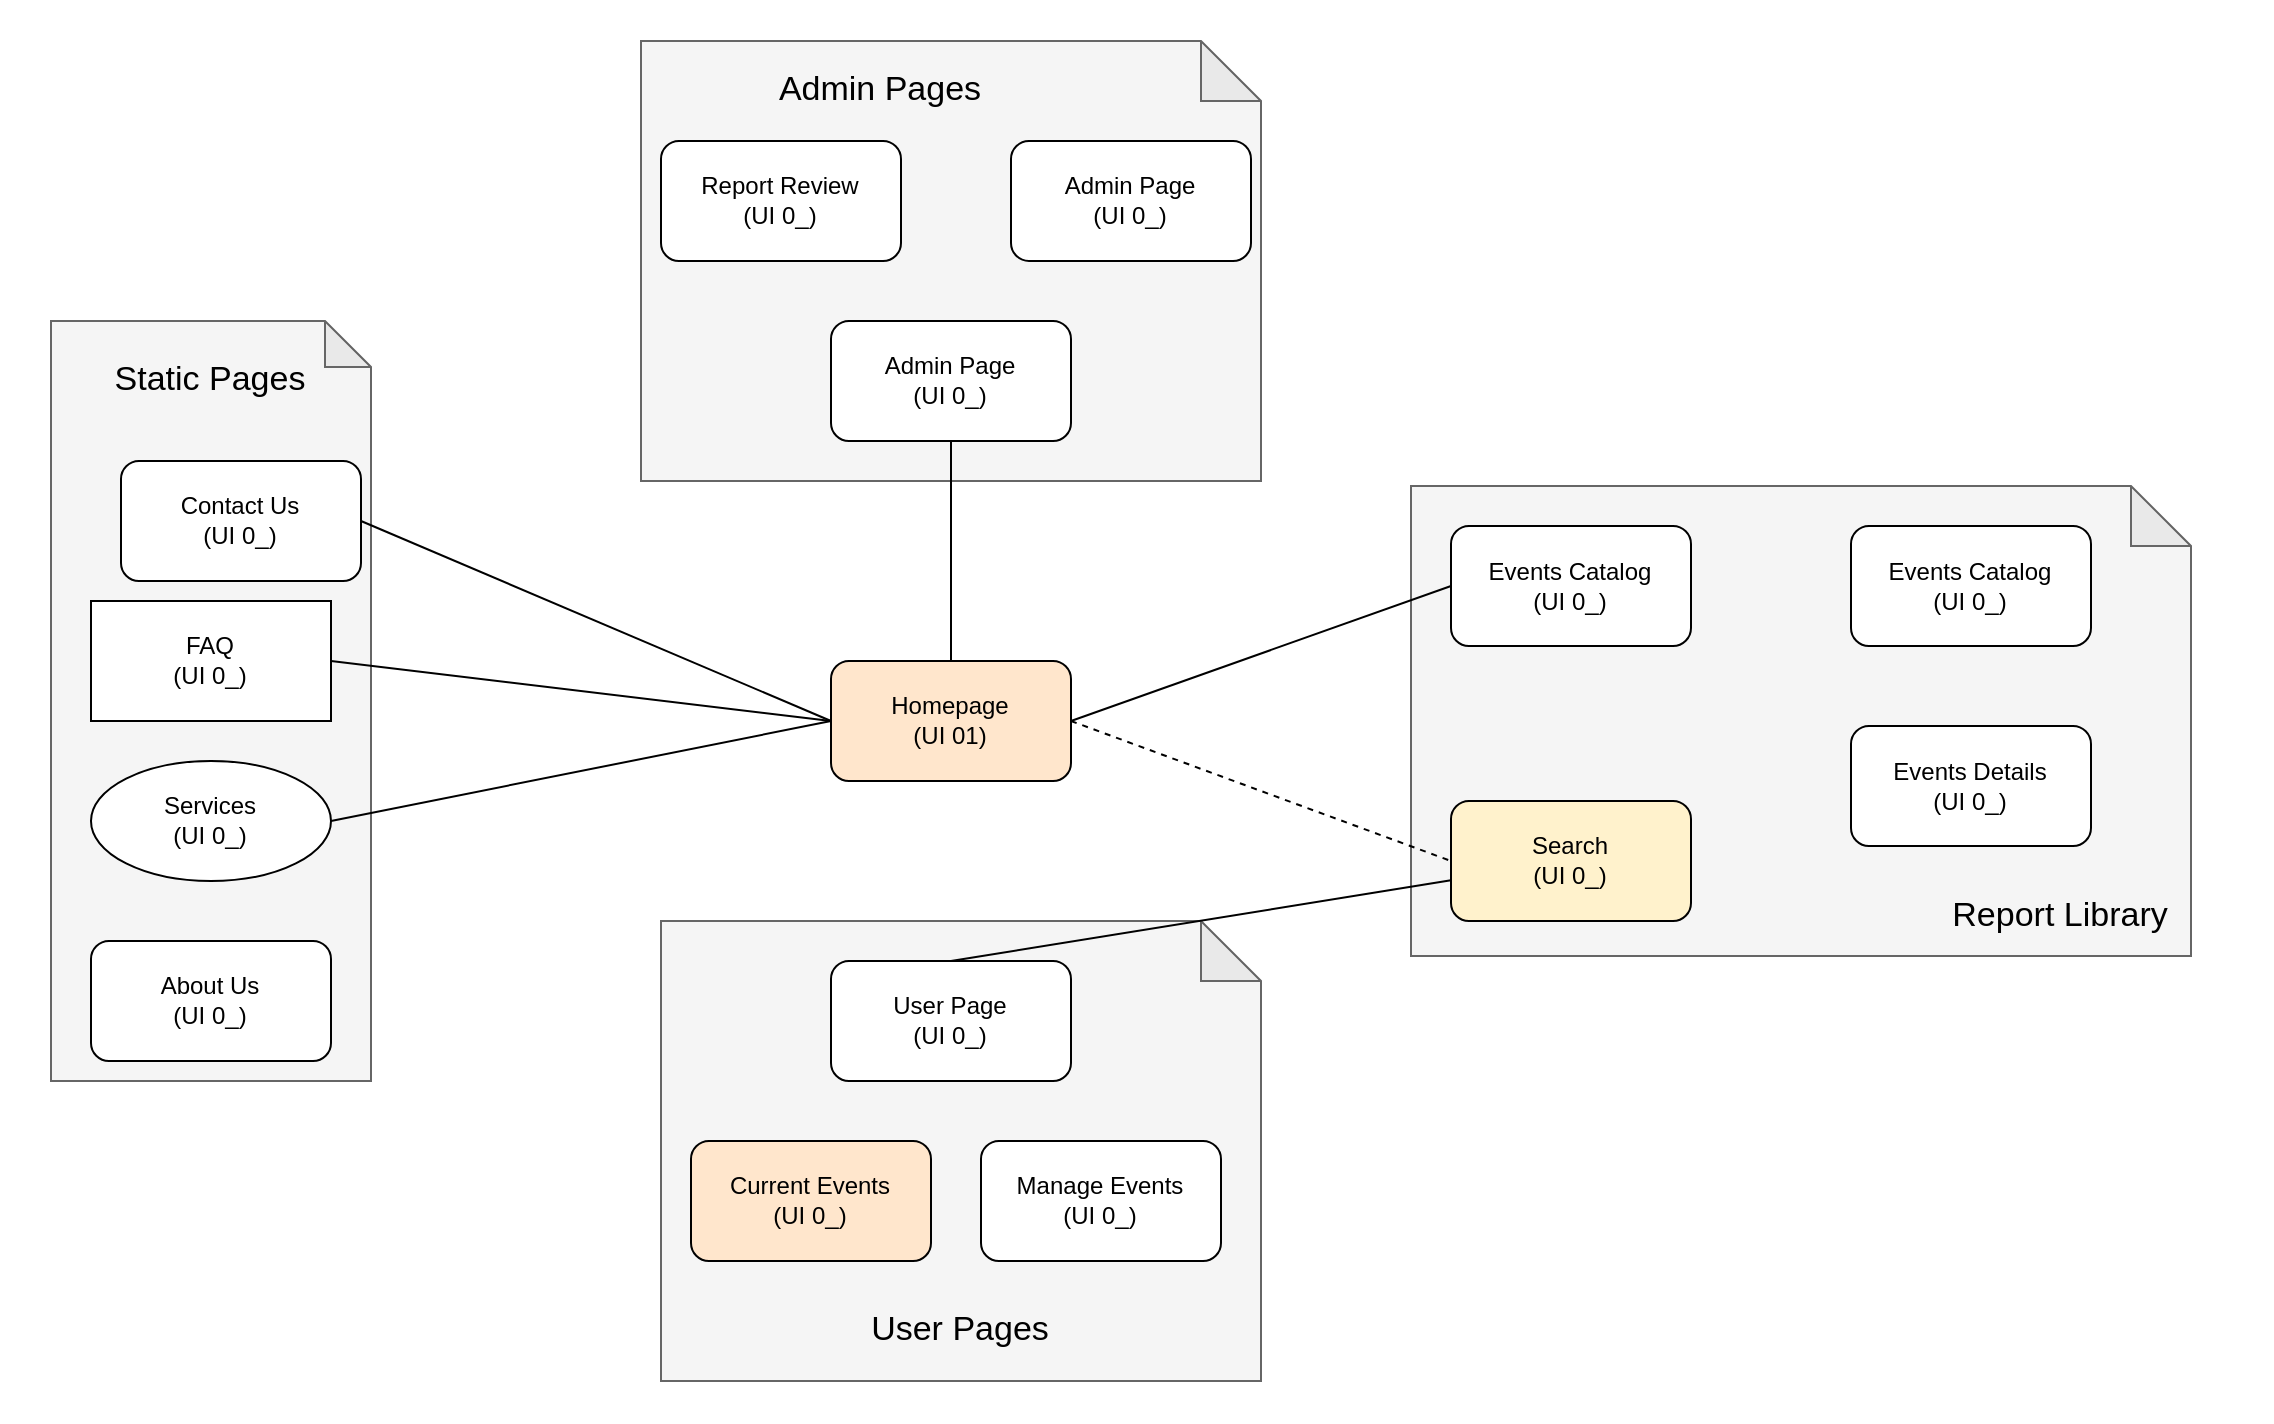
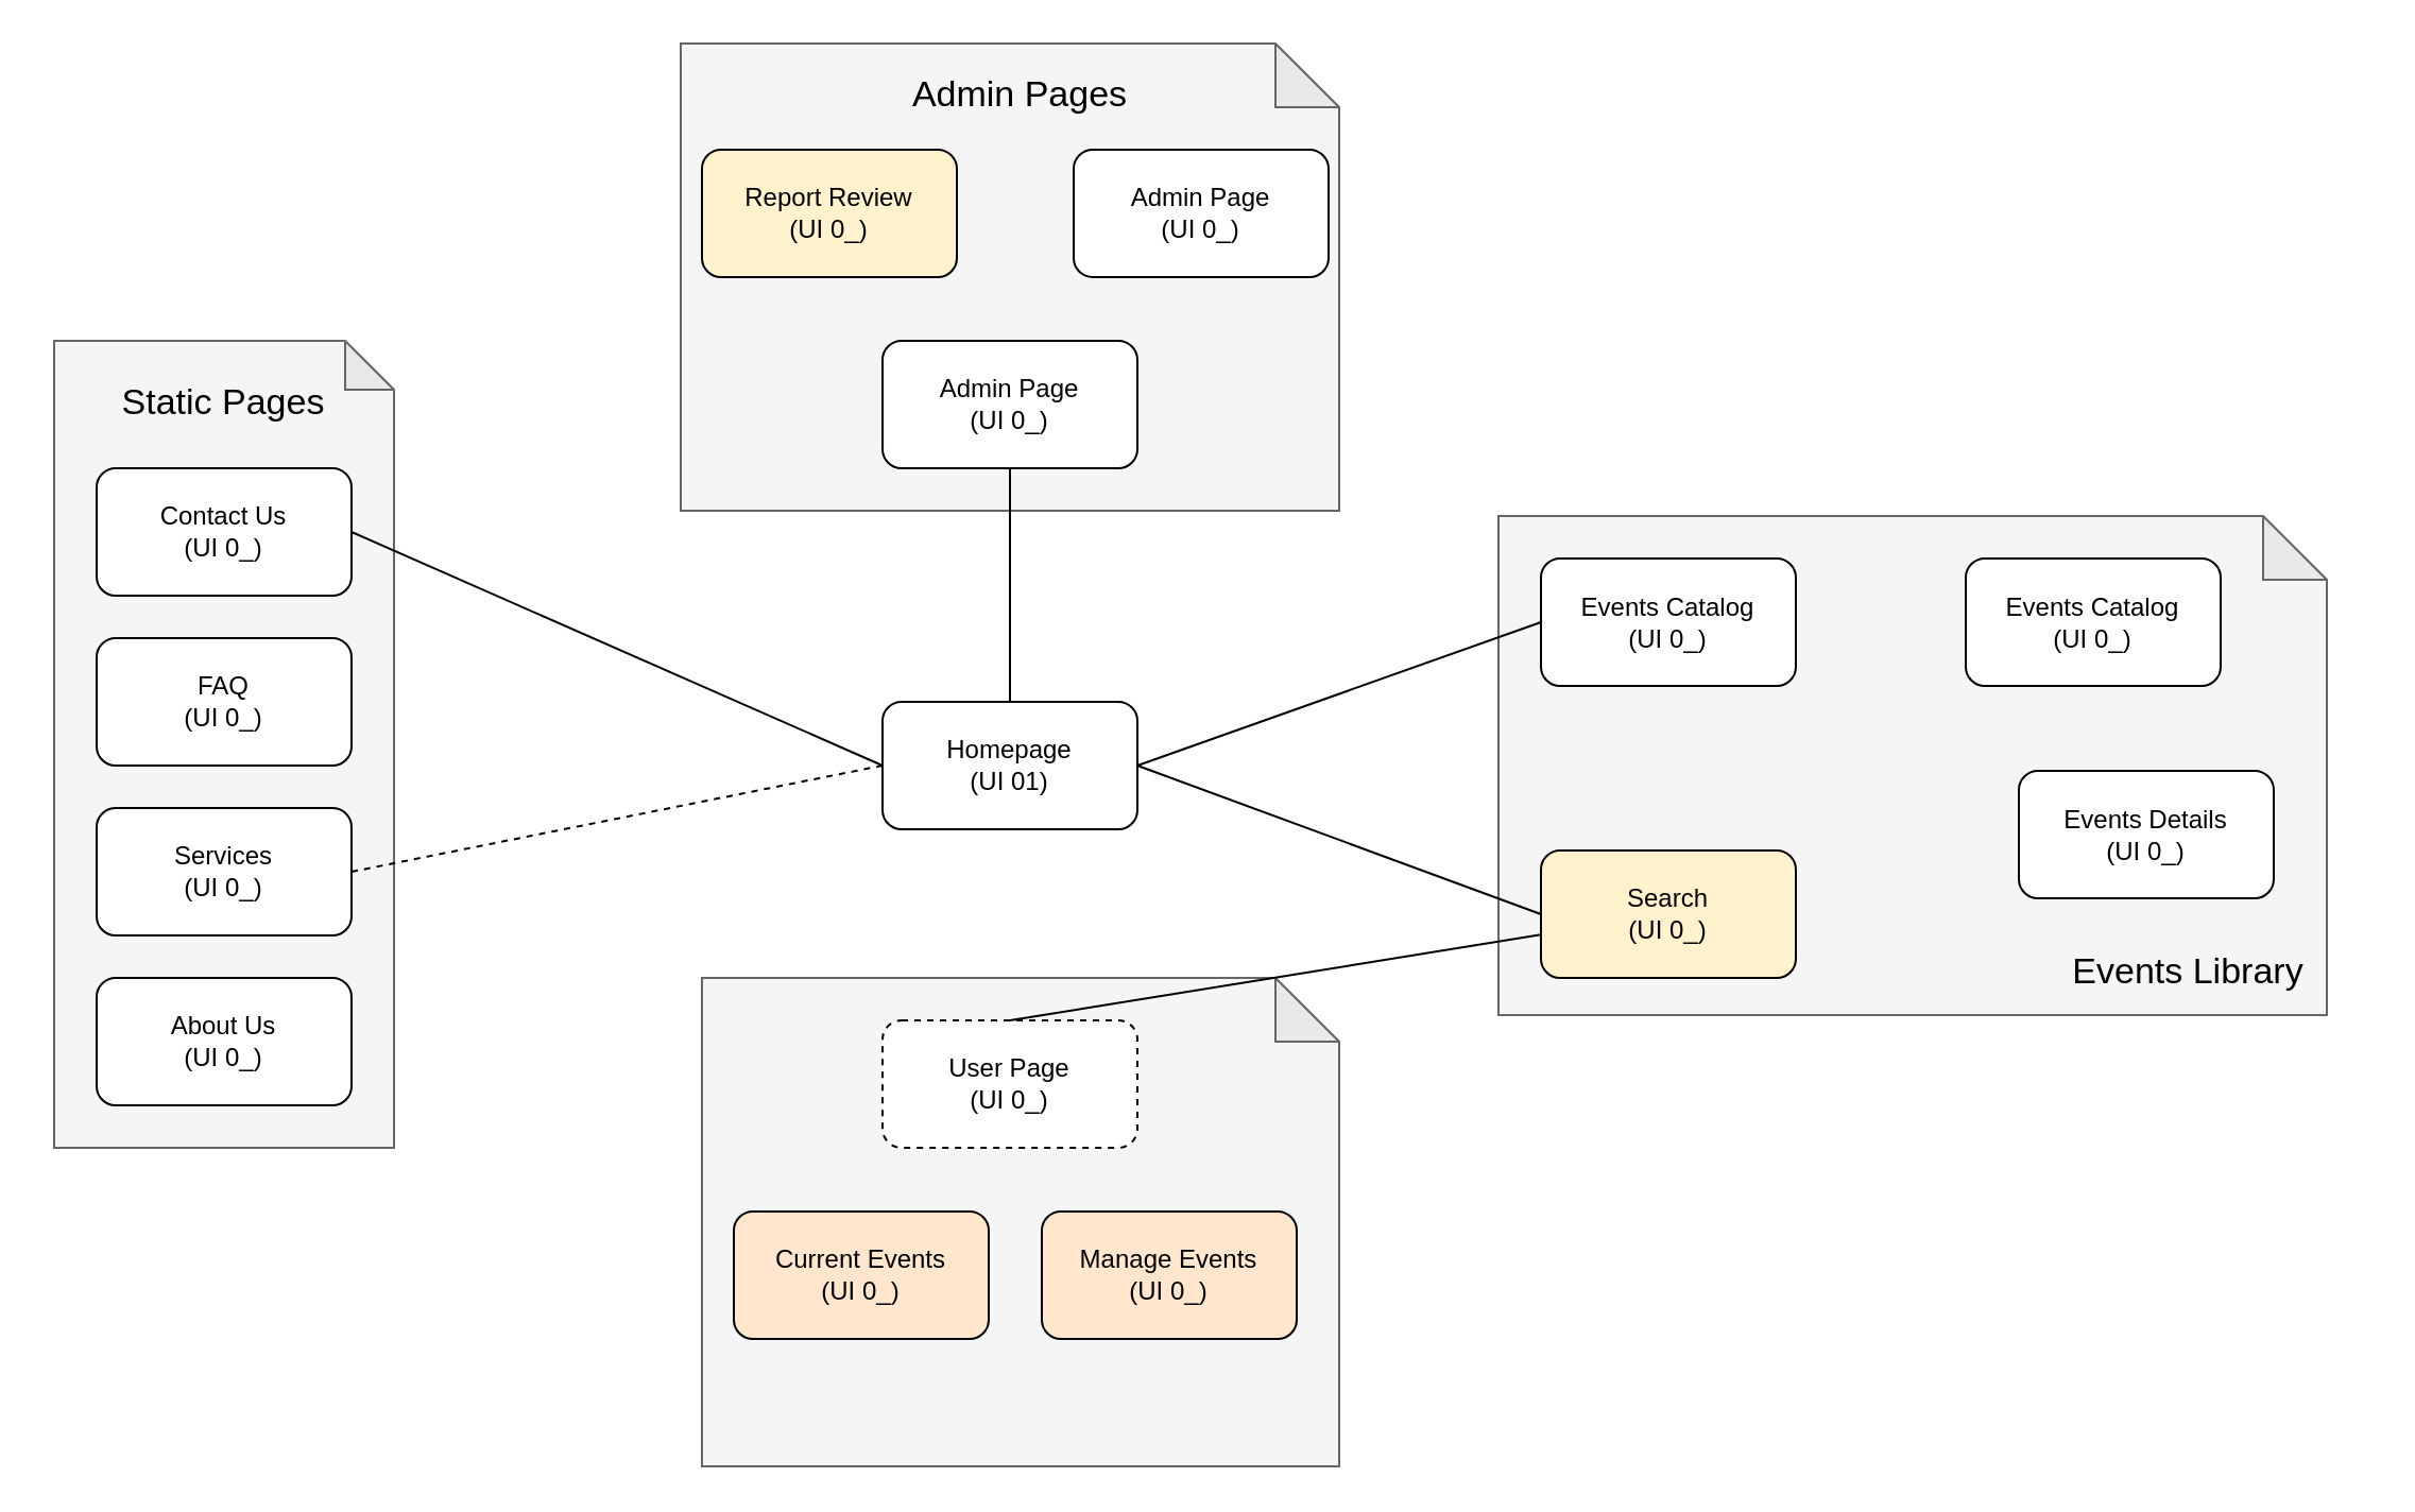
  <mxCell id="0" />
  <mxCell id="1" parent="0" />
  <mxCell id="2" value="" style="shape=note;whiteSpace=wrap;html=1;backgroundOutline=1;darkOpacity=0.05;fillColor=#f5f5f5;fontColor=#333333;strokeColor=#666666;" vertex="1" parent="1"><mxGeometry x="705" y="242.5" width="390" height="235" as="geometry" /></mxCell>
  <mxCell id="3" value="" style="shape=note;whiteSpace=wrap;html=1;backgroundOutline=1;darkOpacity=0.05;fillColor=#f5f5f5;fontColor=#333333;strokeColor=#666666;" vertex="1" parent="1"><mxGeometry x="330" y="460" width="300" height="230" as="geometry" /></mxCell>
  <mxCell id="4" value="" style="shape=note;whiteSpace=wrap;html=1;backgroundOutline=1;darkOpacity=0.05;fillColor=#f5f5f5;fontColor=#333333;strokeColor=#666666;" vertex="1" parent="1"><mxGeometry x="320" y="20" width="310" height="220" as="geometry" /></mxCell>
  <mxCell id="5" value="" style="shape=note;whiteSpace=wrap;html=1;backgroundOutline=1;darkOpacity=0.05;size=23;fillColor=#f5f5f5;fontColor=#333333;strokeColor=#666666;" vertex="1" parent="1"><mxGeometry x="25" y="160" width="160" height="380" as="geometry" /></mxCell>
- <mxCell id="6" value="&lt;div&gt;Contact Us&lt;/div&gt;&lt;div&gt;(UI 0_)&lt;br&gt;&lt;/div&gt;" style="rounded=1;whiteSpace=wrap;html=1;" vertex="1" parent="1"><mxGeometry x="60" y="230" width="120" height="60" as="geometry" /></mxCell>
- <mxCell id="7" value="&lt;div&gt;FAQ&lt;/div&gt;&lt;div&gt;(UI 0_)&lt;br&gt;&lt;/div&gt;" style="whiteSpace=wrap;html=1;rounded=0;" vertex="1" parent="1"><mxGeometry x="45" y="300" width="120" height="60" as="geometry" /></mxCell>
- <mxCell id="8" value="&lt;div&gt;Services&lt;/div&gt;&lt;div&gt;(UI 0_)&lt;br&gt;&lt;/div&gt;" style="ellipse;whiteSpace=wrap;html=1;" vertex="1" parent="1"><mxGeometry x="45" y="380" width="120" height="60" as="geometry" /></mxCell>
- <mxCell id="9" value="&lt;div&gt;About Us&lt;/div&gt;&lt;div&gt;(UI 0_)&lt;br&gt;&lt;/div&gt;" style="rounded=1;whiteSpace=wrap;html=1;" vertex="1" parent="1"><mxGeometry x="45" y="470" width="120" height="60" as="geometry" /></mxCell>
- <mxCell id="10" value="&lt;div&gt;Homepage&lt;/div&gt;&lt;div&gt;(UI 01)&lt;br&gt;&lt;/div&gt;" style="rounded=1;whiteSpace=wrap;html=1;fillColor=#ffe6cc;" vertex="1" parent="1"><mxGeometry x="415" y="330" width="120" height="60" as="geometry" /></mxCell>
+ <mxCell id="6" value="&lt;div&gt;Contact Us&lt;/div&gt;&lt;div&gt;(UI 0_)&lt;br&gt;&lt;/div&gt;" style="rounded=1;whiteSpace=wrap;html=1;" vertex="1" parent="1"><mxGeometry x="45" y="220" width="120" height="60" as="geometry" /></mxCell>
+ <mxCell id="7" value="&lt;div&gt;FAQ&lt;/div&gt;&lt;div&gt;(UI 0_)&lt;br&gt;&lt;/div&gt;" style="rounded=1;whiteSpace=wrap;html=1;" vertex="1" parent="1"><mxGeometry x="45" y="300" width="120" height="60" as="geometry" /></mxCell>
+ <mxCell id="8" value="&lt;div&gt;Services&lt;/div&gt;&lt;div&gt;(UI 0_)&lt;br&gt;&lt;/div&gt;" style="rounded=1;whiteSpace=wrap;html=1;" vertex="1" parent="1"><mxGeometry x="45" y="380" width="120" height="60" as="geometry" /></mxCell>
+ <mxCell id="9" value="&lt;div&gt;About Us&lt;/div&gt;&lt;div&gt;(UI 0_)&lt;br&gt;&lt;/div&gt;" style="rounded=1;whiteSpace=wrap;html=1;" vertex="1" parent="1"><mxGeometry x="45" y="460" width="120" height="60" as="geometry" /></mxCell>
+ <mxCell id="10" value="&lt;div&gt;Homepage&lt;/div&gt;&lt;div&gt;(UI 01)&lt;br&gt;&lt;/div&gt;" style="rounded=1;whiteSpace=wrap;html=1;" vertex="1" parent="1"><mxGeometry x="415" y="330" width="120" height="60" as="geometry" /></mxCell>
  <mxCell id="11" value="&lt;div&gt;Admin Page&lt;br&gt;&lt;/div&gt;&lt;div&gt;(UI 0_)&lt;br&gt;&lt;/div&gt;" style="rounded=1;whiteSpace=wrap;html=1;" vertex="1" parent="1"><mxGeometry x="415" y="160" width="120" height="60" as="geometry" /></mxCell>
- <mxCell id="12" value="&lt;div&gt;User Page&lt;/div&gt;&lt;div&gt;(UI 0_)&lt;br&gt;&lt;/div&gt;" style="rounded=1;whiteSpace=wrap;html=1;" vertex="1" parent="1"><mxGeometry x="415" y="480" width="120" height="60" as="geometry" /></mxCell>
+ <mxCell id="12" value="&lt;div&gt;User Page&lt;/div&gt;&lt;div&gt;(UI 0_)&lt;br&gt;&lt;/div&gt;" style="rounded=1;whiteSpace=wrap;html=1;dashed=1;" vertex="1" parent="1"><mxGeometry x="415" y="480" width="120" height="60" as="geometry" /></mxCell>
  <mxCell id="13" value="&lt;div&gt;Search &lt;br&gt;&lt;/div&gt;&lt;div&gt;(UI 0_)&lt;br&gt;&lt;/div&gt;" style="rounded=1;whiteSpace=wrap;html=1;fillColor=#fff2cc;" vertex="1" parent="1"><mxGeometry x="725" y="400" width="120" height="60" as="geometry" /></mxCell>
  <mxCell id="14" value="&lt;div&gt;Events Catalog&lt;/div&gt;&lt;div&gt;(UI 0_)&lt;br&gt;&lt;/div&gt;" style="rounded=1;whiteSpace=wrap;html=1;" vertex="1" parent="1"><mxGeometry x="725" y="262.5" width="120" height="60" as="geometry" /></mxCell>
- <mxCell id="15" value="&lt;font style=&quot;font-size: 17px;&quot;&gt;Admin Pages&lt;/font&gt;" style="text;html=1;strokeColor=none;fillColor=none;align=center;verticalAlign=middle;whiteSpace=wrap;rounded=0;" vertex="1" parent="1"><mxGeometry x="355" y="30" width="170" height="30" as="geometry" /></mxCell>
- <mxCell id="16" value="&lt;font style=&quot;font-size: 17px;&quot;&gt;User Pages&lt;/font&gt;" style="text;html=1;strokeColor=none;fillColor=none;align=center;verticalAlign=middle;whiteSpace=wrap;rounded=0;" vertex="1" parent="1"><mxGeometry x="395" y="650" width="170" height="30" as="geometry" /></mxCell>
+ <mxCell id="15" value="&lt;font style=&quot;font-size: 17px;&quot;&gt;Admin Pages&lt;/font&gt;" style="text;html=1;strokeColor=none;fillColor=none;align=center;verticalAlign=middle;whiteSpace=wrap;rounded=0;" vertex="1" parent="1"><mxGeometry x="395" y="30" width="170" height="30" as="geometry" /></mxCell>
  <mxCell id="17" value="&lt;div&gt;Events Catalog&lt;/div&gt;&lt;div&gt;(UI 0_)&lt;br&gt;&lt;/div&gt;" style="rounded=1;whiteSpace=wrap;html=1;" vertex="1" parent="1"><mxGeometry x="925" y="262.5" width="120" height="60" as="geometry" /></mxCell>
- <mxCell id="18" value="&lt;div&gt;Events Details&lt;br&gt;&lt;/div&gt;&lt;div&gt;(UI 0_)&lt;br&gt;&lt;/div&gt;" style="rounded=1;whiteSpace=wrap;html=1;" vertex="1" parent="1"><mxGeometry x="925" y="362.5" width="120" height="60" as="geometry" /></mxCell>
+ <mxCell id="18" value="&lt;div&gt;Events Details&lt;br&gt;&lt;/div&gt;&lt;div&gt;(UI 0_)&lt;br&gt;&lt;/div&gt;" style="rounded=1;whiteSpace=wrap;html=1;" vertex="1" parent="1"><mxGeometry x="950" y="362.5" width="120" height="60" as="geometry" /></mxCell>
  <mxCell id="19" value="&lt;font style=&quot;font-size: 17px;&quot;&gt;Static Pages&lt;/font&gt;" style="text;html=1;strokeColor=none;fillColor=none;align=center;verticalAlign=middle;whiteSpace=wrap;rounded=0;" vertex="1" parent="1"><mxGeometry x="20" y="175" width="170" height="30" as="geometry" /></mxCell>
- <mxCell id="20" value="&lt;div&gt;Report Review&lt;/div&gt;&lt;div&gt;(UI 0_)&lt;br&gt;&lt;/div&gt;" style="rounded=1;whiteSpace=wrap;html=1;" vertex="1" parent="1"><mxGeometry x="330" y="70" width="120" height="60" as="geometry" /></mxCell>
+ <mxCell id="20" value="&lt;div&gt;Report Review&lt;/div&gt;&lt;div&gt;(UI 0_)&lt;br&gt;&lt;/div&gt;" style="rounded=1;whiteSpace=wrap;html=1;fillColor=#fff2cc;" vertex="1" parent="1"><mxGeometry x="330" y="70" width="120" height="60" as="geometry" /></mxCell>
  <mxCell id="21" value="&lt;div&gt;Admin Page&lt;br&gt;&lt;/div&gt;&lt;div&gt;(UI 0_)&lt;br&gt;&lt;/div&gt;" style="rounded=1;whiteSpace=wrap;html=1;" vertex="1" parent="1"><mxGeometry x="505" y="70" width="120" height="60" as="geometry" /></mxCell>
  <mxCell id="22" value="&lt;div&gt;Current Events&lt;/div&gt;&lt;div&gt;(UI 0_)&lt;br&gt;&lt;/div&gt;" style="rounded=1;whiteSpace=wrap;html=1;fillColor=#ffe6cc;" vertex="1" parent="1"><mxGeometry x="345" y="570" width="120" height="60" as="geometry" /></mxCell>
- <mxCell id="23" value="&lt;div&gt;Manage Events &lt;br&gt;&lt;/div&gt;&lt;div&gt;(UI 0_)&lt;br&gt;&lt;/div&gt;" style="rounded=1;whiteSpace=wrap;html=1;" vertex="1" parent="1"><mxGeometry x="490" y="570" width="120" height="60" as="geometry" /></mxCell>
+ <mxCell id="23" value="&lt;div&gt;Manage Events &lt;br&gt;&lt;/div&gt;&lt;div&gt;(UI 0_)&lt;br&gt;&lt;/div&gt;" style="rounded=1;whiteSpace=wrap;html=1;fillColor=#ffe6cc;" vertex="1" parent="1"><mxGeometry x="490" y="570" width="120" height="60" as="geometry" /></mxCell>
  <mxCell id="24" value="" style="endArrow=none;html=1;rounded=0;fontSize=17;entryX=0;entryY=0.5;entryDx=0;entryDy=0;exitX=1;exitY=0.5;exitDx=0;exitDy=0;" edge="1" parent="1" source="6" target="10"><mxGeometry width="50" height="50" relative="1" as="geometry"><mxPoint x="245" y="380" as="sourcePoint" /><mxPoint x="295" y="330" as="targetPoint" /></mxGeometry></mxCell>
- <mxCell id="25" value="" style="endArrow=none;html=1;rounded=0;fontSize=17;entryX=0;entryY=0.5;entryDx=0;entryDy=0;exitX=1;exitY=0.5;exitDx=0;exitDy=0;" edge="1" parent="1" source="7" target="10"><mxGeometry width="50" height="50" relative="1" as="geometry"><mxPoint x="175" y="260" as="sourcePoint" /><mxPoint x="425" y="360" as="targetPoint" /></mxGeometry></mxCell>
- <mxCell id="26" value="" style="endArrow=none;html=1;rounded=0;fontSize=17;entryX=0;entryY=0.5;entryDx=0;entryDy=0;exitX=1;exitY=0.5;exitDx=0;exitDy=0;" edge="1" parent="1" source="8" target="10"><mxGeometry width="50" height="50" relative="1" as="geometry"><mxPoint x="225" y="380" as="sourcePoint" /><mxPoint x="475" y="480" as="targetPoint" /></mxGeometry></mxCell>
+ <mxCell id="26" value="" style="endArrow=none;html=1;rounded=0;fontSize=17;entryX=0;entryY=0.5;entryDx=0;entryDy=0;exitX=1;exitY=0.5;exitDx=0;exitDy=0;dashed=1;" edge="1" parent="1" source="8" target="10"><mxGeometry width="50" height="50" relative="1" as="geometry"><mxPoint x="225" y="380" as="sourcePoint" /><mxPoint x="475" y="480" as="targetPoint" /></mxGeometry></mxCell>
  <mxCell id="27" value="" style="endArrow=none;html=1;rounded=0;fontSize=17;entryX=0.5;entryY=0;entryDx=0;entryDy=0;exitX=0.5;exitY=1;exitDx=0;exitDy=0;" edge="1" parent="1" source="11" target="10"><mxGeometry width="50" height="50" relative="1" as="geometry"><mxPoint x="205" y="290" as="sourcePoint" /><mxPoint x="455" y="390" as="targetPoint" /></mxGeometry></mxCell>
  <mxCell id="28" value="" style="endArrow=none;html=1;rounded=0;fontSize=17;exitX=0.5;exitY=0;exitDx=0;exitDy=0;" edge="1" parent="1" source="12" target="13"><mxGeometry width="50" height="50" relative="1" as="geometry"><mxPoint x="215" y="300" as="sourcePoint" /><mxPoint x="465" y="400" as="targetPoint" /></mxGeometry></mxCell>
- <mxCell id="29" value="&lt;font style=&quot;font-size: 17px;&quot;&gt;Report Library&lt;/font&gt;" style="text;html=1;strokeColor=none;fillColor=none;align=center;verticalAlign=middle;whiteSpace=wrap;rounded=0;" vertex="1" parent="1"><mxGeometry x="945" y="442.5" width="170" height="30" as="geometry" /></mxCell>
- <mxCell id="30" value="" style="endArrow=none;html=1;rounded=0;fontSize=17;entryX=0;entryY=0.5;entryDx=0;entryDy=0;exitX=1;exitY=0.5;exitDx=0;exitDy=0;dashed=1;" edge="1" parent="1" source="10" target="13"><mxGeometry width="50" height="50" relative="1" as="geometry"><mxPoint x="545" y="360" as="sourcePoint" /><mxPoint x="795" y="470" as="targetPoint" /></mxGeometry></mxCell>
+ <mxCell id="29" value="&lt;font style=&quot;font-size: 17px;&quot;&gt;Events Library&lt;/font&gt;" style="text;html=1;strokeColor=none;fillColor=none;align=center;verticalAlign=middle;whiteSpace=wrap;rounded=0;" vertex="1" parent="1"><mxGeometry x="945" y="442.5" width="170" height="30" as="geometry" /></mxCell>
+ <mxCell id="30" value="" style="endArrow=none;html=1;rounded=0;fontSize=17;entryX=0;entryY=0.5;entryDx=0;entryDy=0;exitX=1;exitY=0.5;exitDx=0;exitDy=0;" edge="1" parent="1" source="10" target="13"><mxGeometry width="50" height="50" relative="1" as="geometry"><mxPoint x="545" y="360" as="sourcePoint" /><mxPoint x="795" y="470" as="targetPoint" /></mxGeometry></mxCell>
  <mxCell id="31" value="" style="endArrow=none;html=1;rounded=0;fontSize=17;entryX=0;entryY=0.5;entryDx=0;entryDy=0;exitX=1;exitY=0.5;exitDx=0;exitDy=0;" edge="1" parent="1" source="10" target="14"><mxGeometry width="50" height="50" relative="1" as="geometry"><mxPoint x="585" y="317.5" as="sourcePoint" /><mxPoint x="775" y="390" as="targetPoint" /></mxGeometry></mxCell>
